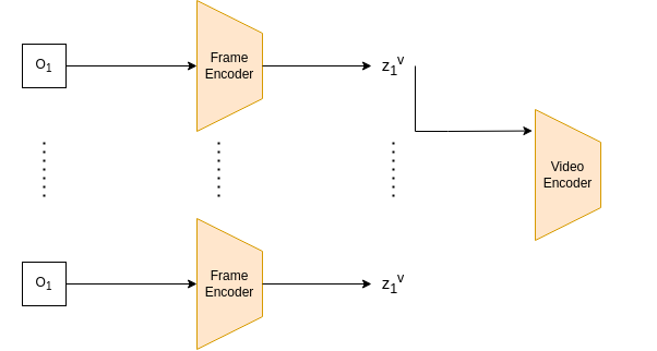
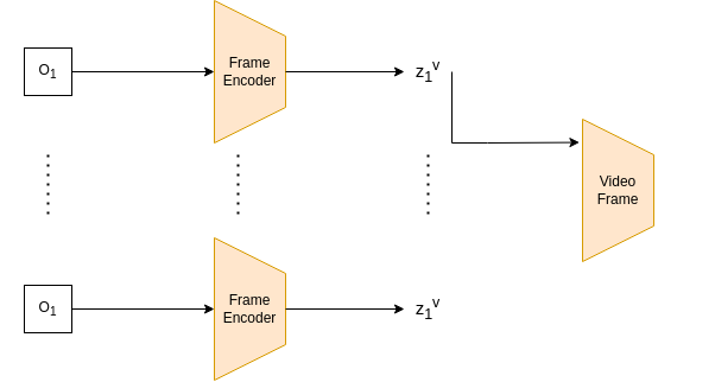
  <mxCell id="0" />
  <mxCell id="1" parent="0" />
  <mxCell id="2" value="" style="shape=trapezoid;perimeter=trapezoidPerimeter;whiteSpace=wrap;html=1;fixedSize=1;rotation=90;fillColor=#ffe6cc;strokeColor=#d79b00;size=30;" vertex="1" parent="1"><mxGeometry x="150" y="20" width="120" height="60" as="geometry" /></mxCell>
  <mxCell id="3" style="edgeStyle=orthogonalEdgeStyle;rounded=0;orthogonalLoop=1;jettySize=auto;html=1;entryX=0;entryY=0.5;entryDx=0;entryDy=0;" edge="1" parent="1" source="4" target="8"><mxGeometry relative="1" as="geometry" /></mxCell>
  <mxCell id="4" value="Frame&lt;div&gt;Encoder&lt;/div&gt;" style="text;html=1;align=center;verticalAlign=middle;whiteSpace=wrap;rounded=0;" vertex="1" parent="1"><mxGeometry x="180" y="35" width="60" height="30" as="geometry" /></mxCell>
  <mxCell id="5" style="edgeStyle=orthogonalEdgeStyle;rounded=0;orthogonalLoop=1;jettySize=auto;html=1;entryX=0;entryY=0.5;entryDx=0;entryDy=0;" edge="1" parent="1" source="6" target="4"><mxGeometry relative="1" as="geometry" /></mxCell>
  <mxCell id="6" value="O&lt;sub&gt;1&lt;/sub&gt;" style="rounded=0;whiteSpace=wrap;html=1;" vertex="1" parent="1"><mxGeometry x="20" y="30" width="40" height="40" as="geometry" /></mxCell>
  <mxCell id="7" style="edgeStyle=orthogonalEdgeStyle;rounded=0;orthogonalLoop=1;jettySize=auto;html=1;exitX=1;exitY=0.5;exitDx=0;exitDy=0;entryX=0.163;entryY=1.043;entryDx=0;entryDy=0;entryPerimeter=0;" edge="1" parent="1" source="8" target="18"><mxGeometry relative="1" as="geometry"><mxPoint x="420" y="110" as="targetPoint" /><Array as="points"><mxPoint x="380" y="110" /><mxPoint x="410" y="110" /></Array></mxGeometry></mxCell>
  <mxCell id="8" value="&lt;span&gt;z&lt;sub&gt;1&lt;/sub&gt;&lt;sup&gt;v&lt;/sup&gt;&lt;/span&gt;" style="text;html=1;align=center;verticalAlign=middle;whiteSpace=wrap;rounded=0;fontSize=15;" vertex="1" parent="1"><mxGeometry x="340" y="30" width="40" height="40" as="geometry" /></mxCell>
  <mxCell id="9" value="" style="shape=trapezoid;perimeter=trapezoidPerimeter;whiteSpace=wrap;html=1;fixedSize=1;rotation=90;fillColor=#ffe6cc;strokeColor=#d79b00;size=30;" vertex="1" parent="1"><mxGeometry x="150" y="220" width="120" height="60" as="geometry" /></mxCell>
  <mxCell id="10" style="edgeStyle=orthogonalEdgeStyle;rounded=0;orthogonalLoop=1;jettySize=auto;html=1;entryX=0;entryY=0.5;entryDx=0;entryDy=0;" edge="1" parent="1" source="11" target="14"><mxGeometry relative="1" as="geometry" /></mxCell>
  <mxCell id="11" value="Frame&lt;div&gt;Encoder&lt;/div&gt;" style="text;html=1;align=center;verticalAlign=middle;whiteSpace=wrap;rounded=0;" vertex="1" parent="1"><mxGeometry x="180" y="235" width="60" height="30" as="geometry" /></mxCell>
  <mxCell id="12" style="edgeStyle=orthogonalEdgeStyle;rounded=0;orthogonalLoop=1;jettySize=auto;html=1;entryX=0;entryY=0.5;entryDx=0;entryDy=0;" edge="1" parent="1" source="13" target="11"><mxGeometry relative="1" as="geometry" /></mxCell>
  <mxCell id="13" value="O&lt;sub&gt;1&lt;/sub&gt;" style="rounded=0;whiteSpace=wrap;html=1;" vertex="1" parent="1"><mxGeometry x="20" y="230" width="40" height="40" as="geometry" /></mxCell>
  <mxCell id="14" value="&lt;span&gt;z&lt;sub&gt;1&lt;/sub&gt;&lt;sup&gt;v&lt;/sup&gt;&lt;/span&gt;" style="text;html=1;align=center;verticalAlign=middle;whiteSpace=wrap;rounded=0;fontSize=15;" vertex="1" parent="1"><mxGeometry x="340" y="230" width="40" height="40" as="geometry" /></mxCell>
  <mxCell id="15" value="" style="endArrow=none;dashed=1;html=1;dashPattern=1 3;strokeWidth=2;rounded=0;" edge="1" parent="1"><mxGeometry width="50" height="50" relative="1" as="geometry"><mxPoint x="200" y="170" as="sourcePoint" /><mxPoint x="200" y="120" as="targetPoint" /></mxGeometry></mxCell>
  <mxCell id="16" value="" style="endArrow=none;dashed=1;html=1;dashPattern=1 3;strokeWidth=2;rounded=0;" edge="1" parent="1"><mxGeometry width="50" height="50" relative="1" as="geometry"><mxPoint x="40" y="170" as="sourcePoint" /><mxPoint x="40" y="120" as="targetPoint" /></mxGeometry></mxCell>
  <mxCell id="17" value="" style="endArrow=none;dashed=1;html=1;dashPattern=1 3;strokeWidth=2;rounded=0;" edge="1" parent="1"><mxGeometry width="50" height="50" relative="1" as="geometry"><mxPoint x="360" y="170" as="sourcePoint" /><mxPoint x="360" y="120" as="targetPoint" /></mxGeometry></mxCell>
  <mxCell id="18" value="" style="shape=trapezoid;perimeter=trapezoidPerimeter;whiteSpace=wrap;html=1;fixedSize=1;rotation=90;fillColor=#ffe6cc;strokeColor=#d79b00;size=30;" vertex="1" parent="1"><mxGeometry x="460" y="120" width="120" height="60" as="geometry" /></mxCell>
- <mxCell id="19" value="Video&lt;div&gt;Encoder&lt;/div&gt;" style="text;html=1;align=center;verticalAlign=middle;whiteSpace=wrap;rounded=0;" vertex="1" parent="1"><mxGeometry x="490" y="135" width="60" height="30" as="geometry" /></mxCell>
+ <mxCell id="19" value="Video&lt;div&gt;Frame&lt;/div&gt;" style="text;html=1;align=center;verticalAlign=middle;whiteSpace=wrap;rounded=0;" vertex="1" parent="1"><mxGeometry x="490" y="135" width="60" height="30" as="geometry" /></mxCell>
